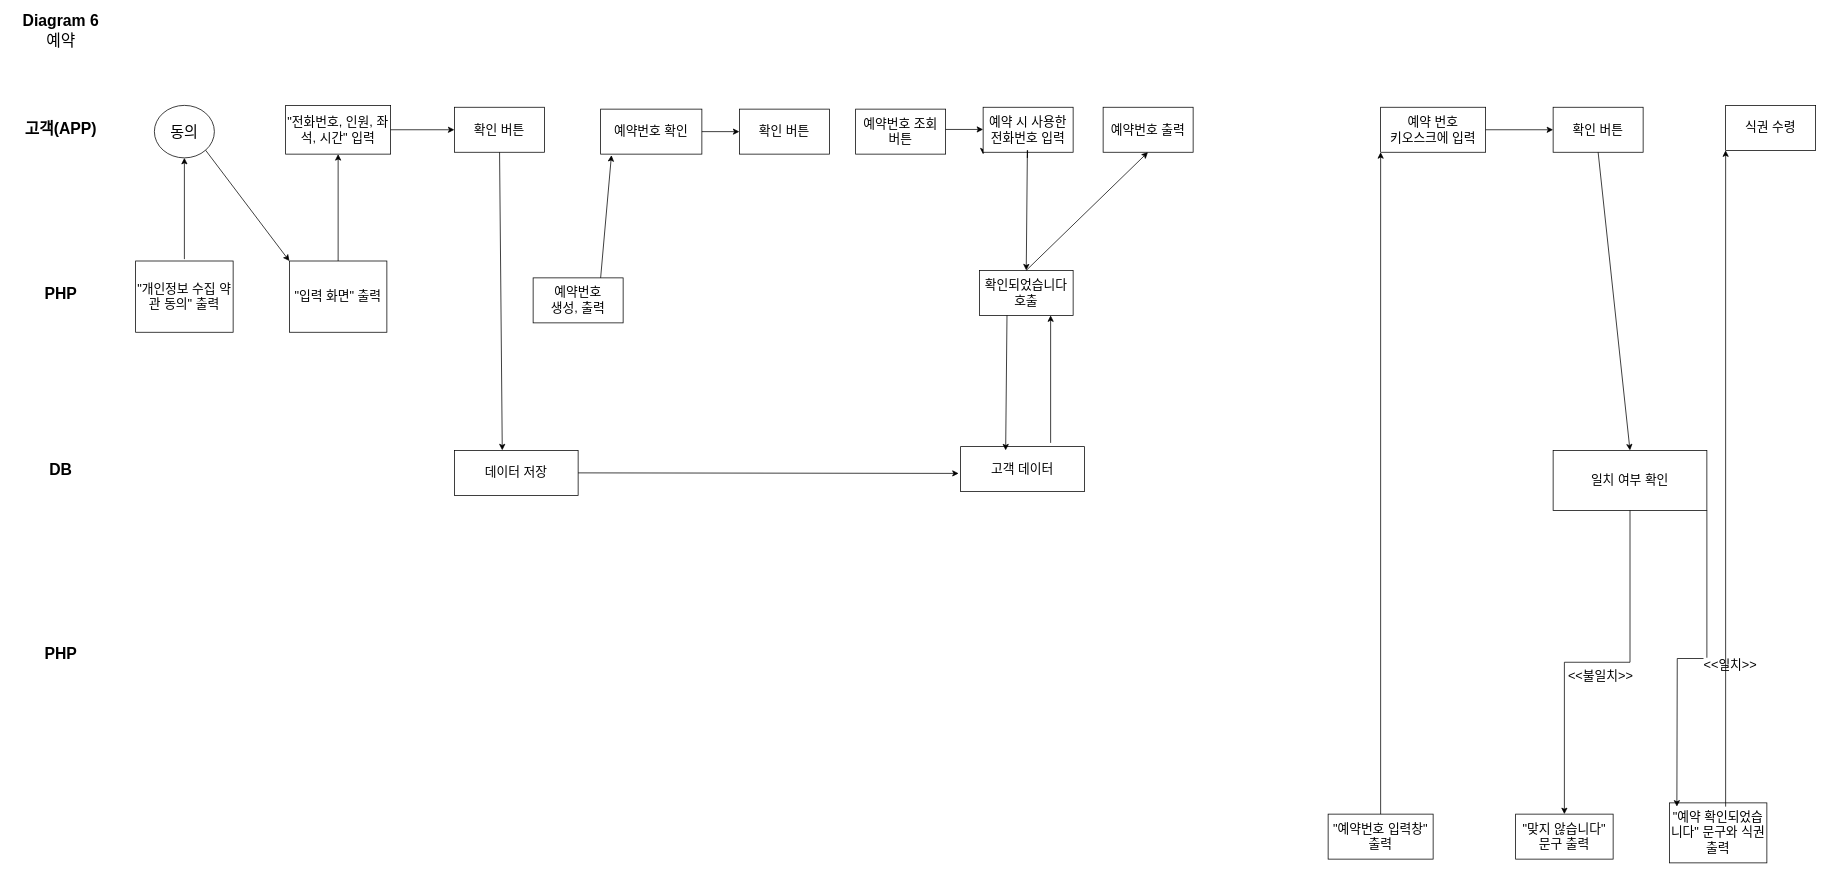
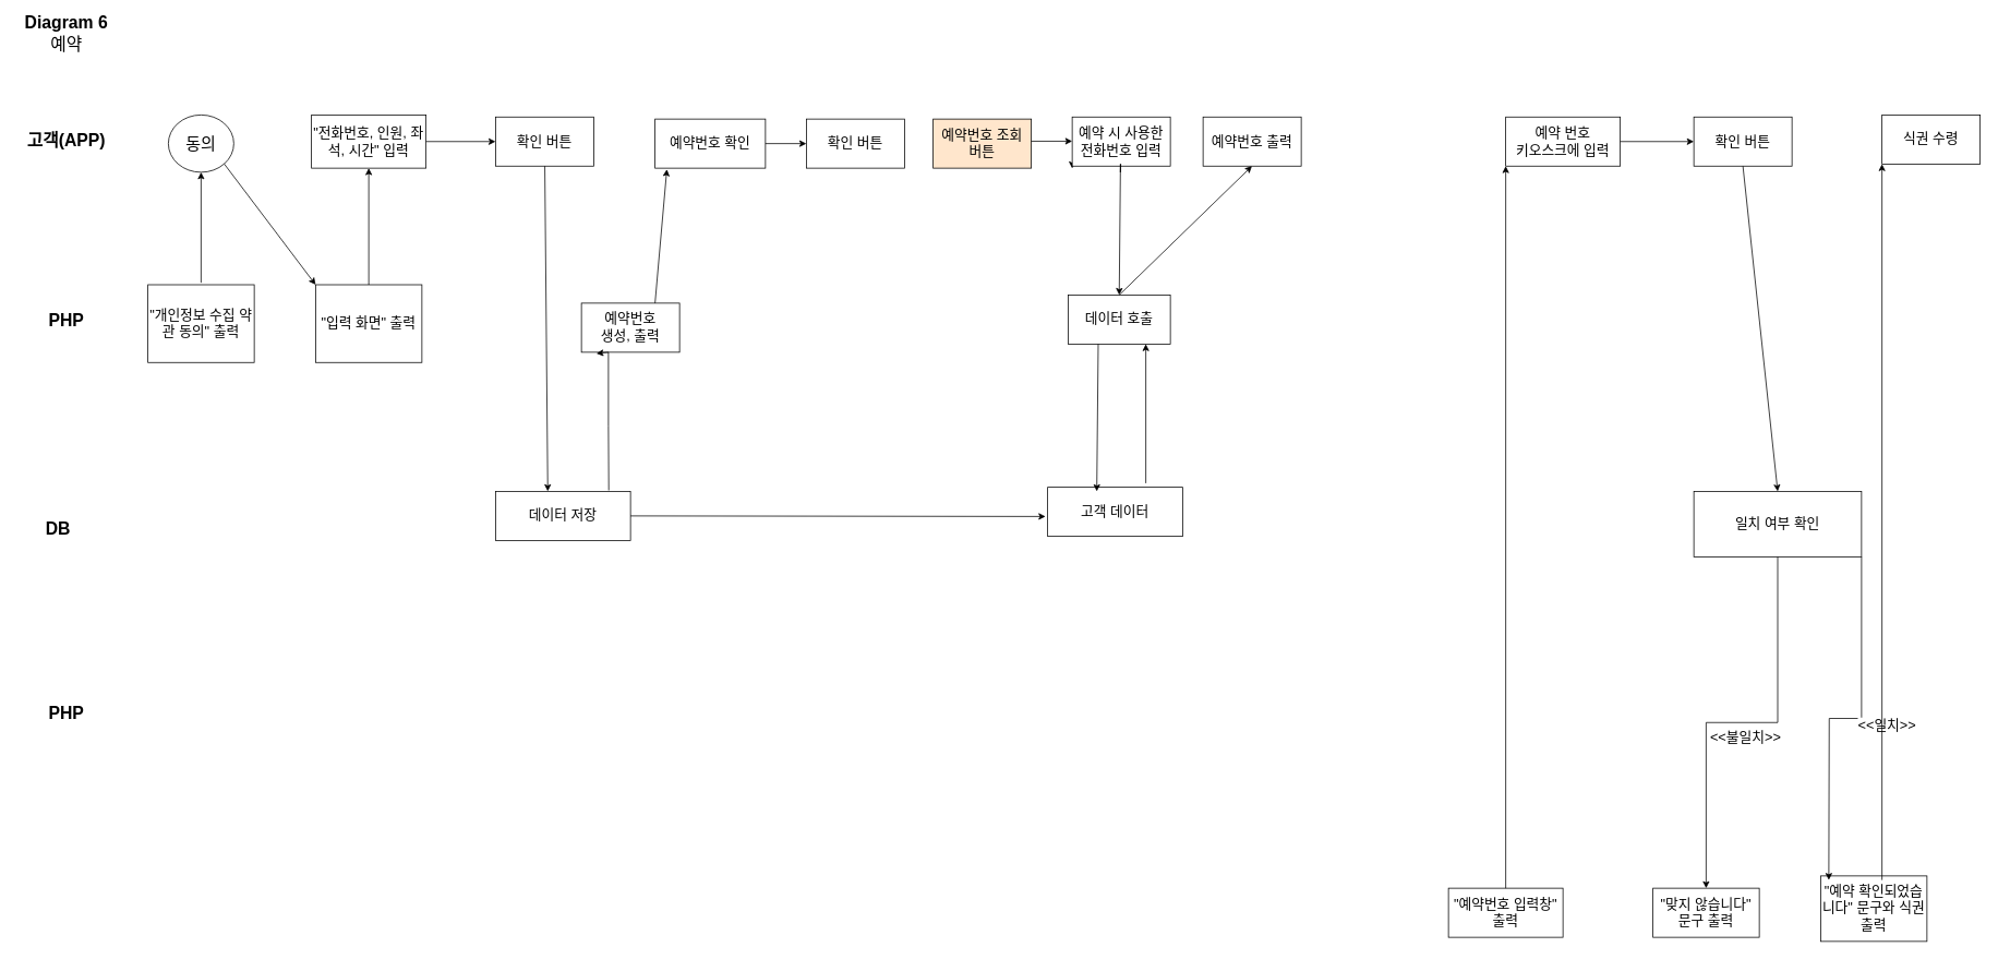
  <mxCell id="0" />
  <mxCell id="1" parent="0" />
  <mxCell id="2" value="&lt;font style=&quot;font-size: 21px&quot;&gt;&lt;b&gt;고객(APP)&lt;/b&gt;&lt;/font&gt;" style="text;html=1;align=center;verticalAlign=middle;resizable=0;points=[];autosize=1;strokeColor=none;fillColor=none;fontSize=13;" parent="1" vertex="1"><mxGeometry x="25" y="160" width="110" height="20" as="geometry" /></mxCell>
  <mxCell id="3" value="&lt;span style=&quot;font-size: 21px&quot;&gt;&lt;b&gt;PHP&lt;/b&gt;&lt;/span&gt;" style="text;html=1;align=center;verticalAlign=middle;resizable=0;points=[];autosize=1;strokeColor=none;fillColor=none;fontSize=13;" parent="1" vertex="1"><mxGeometry x="50" y="380" width="60" height="20" as="geometry" /></mxCell>
- <mxCell id="4" value="&lt;span style=&quot;font-size: 21px&quot;&gt;&lt;b&gt;DB&lt;/b&gt;&lt;/span&gt;" style="text;html=1;align=center;verticalAlign=middle;resizable=0;points=[];autosize=1;strokeColor=none;fillColor=none;fontSize=13;" parent="1" vertex="1"><mxGeometry x="55" y="615" width="50" height="20" as="geometry" /></mxCell>
+ <mxCell id="4" value="&lt;span style=&quot;font-size: 21px&quot;&gt;&lt;b&gt;DB&lt;/b&gt;&lt;/span&gt;" style="text;html=1;align=center;verticalAlign=middle;resizable=0;points=[];autosize=1;strokeColor=none;fillColor=none;fontSize=13;" parent="1" vertex="1"><mxGeometry x="45" y="635" width="50" height="20" as="geometry" /></mxCell>
  <mxCell id="5" value="&lt;font style=&quot;font-size: 21px&quot;&gt;&lt;b&gt;Diagram 6&lt;/b&gt;&lt;br&gt;예약&lt;br&gt;&lt;/font&gt;" style="text;html=1;align=center;verticalAlign=middle;resizable=0;points=[];autosize=1;strokeColor=none;fillColor=none;fontSize=13;" parent="1" vertex="1"><mxGeometry x="20" y="20" width="120" height="40" as="geometry" /></mxCell>
  <mxCell id="6" value="&lt;font style=&quot;font-size: 20px&quot;&gt;동의&lt;/font&gt;" style="ellipse;whiteSpace=wrap;html=1;fontSize=21;" parent="1" vertex="1"><mxGeometry x="205" y="140" width="80" height="70" as="geometry" /></mxCell>
  <mxCell id="7" value="&lt;font style=&quot;font-size: 17px&quot;&gt;&quot;개인정보 수집 약관 동의&quot; 출력&lt;/font&gt;" style="rounded=0;whiteSpace=wrap;html=1;fontSize=17;" parent="1" vertex="1"><mxGeometry x="180" y="347.5" width="130" height="95" as="geometry" /></mxCell>
  <mxCell id="8" value="" style="endArrow=classic;html=1;rounded=0;fontSize=17;entryX=0.5;entryY=1;entryDx=0;entryDy=0;" parent="1" target="6" edge="1"><mxGeometry width="50" height="50" relative="1" as="geometry"><mxPoint x="245" y="345" as="sourcePoint" /><mxPoint x="244.5" y="245" as="targetPoint" /></mxGeometry></mxCell>
  <mxCell id="9" value="&lt;font style=&quot;font-size: 17px&quot;&gt;&quot;입력 화면&quot; 출력&lt;/font&gt;" style="rounded=0;whiteSpace=wrap;html=1;fontSize=17;" parent="1" vertex="1"><mxGeometry x="385" y="347.5" width="130" height="95" as="geometry" /></mxCell>
  <mxCell id="10" value="" style="endArrow=classic;html=1;rounded=0;fontSize=17;entryX=0;entryY=0;entryDx=0;entryDy=0;exitX=1;exitY=1;exitDx=0;exitDy=0;" parent="1" source="6" target="9" edge="1"><mxGeometry width="50" height="50" relative="1" as="geometry"><mxPoint x="315" y="245" as="sourcePoint" /><mxPoint x="365" y="195" as="targetPoint" /></mxGeometry></mxCell>
  <mxCell id="11" value="&quot;전화번호, 인원, 좌석, 시간&quot; 입력" style="rounded=0;whiteSpace=wrap;html=1;fontSize=17;" parent="1" vertex="1"><mxGeometry x="380" y="140" width="140" height="65" as="geometry" /></mxCell>
  <mxCell id="12" value="" style="endArrow=classic;html=1;rounded=0;fontSize=17;entryX=0.5;entryY=1;entryDx=0;entryDy=0;exitX=0.5;exitY=0;exitDx=0;exitDy=0;" parent="1" source="9" target="11" edge="1"><mxGeometry width="50" height="50" relative="1" as="geometry"><mxPoint x="425" y="335" as="sourcePoint" /><mxPoint x="515" y="215" as="targetPoint" /></mxGeometry></mxCell>
  <mxCell id="13" value="확인 버튼" style="rounded=0;whiteSpace=wrap;html=1;fontSize=17;" parent="1" vertex="1"><mxGeometry x="605" y="142.5" width="120" height="60" as="geometry" /></mxCell>
  <mxCell id="14" value="데이터 저장" style="rounded=0;whiteSpace=wrap;html=1;fontSize=17;" parent="1" vertex="1"><mxGeometry x="605" y="600" width="165" height="60" as="geometry" /></mxCell>
  <mxCell id="15" value="" style="endArrow=classic;html=1;rounded=0;fontSize=17;entryX=0;entryY=0.5;entryDx=0;entryDy=0;exitX=1;exitY=0.5;exitDx=0;exitDy=0;" parent="1" source="11" target="13" edge="1"><mxGeometry width="50" height="50" relative="1" as="geometry"><mxPoint x="525" y="197.5" as="sourcePoint" /><mxPoint x="575" y="147.5" as="targetPoint" /></mxGeometry></mxCell>
  <mxCell id="16" value="" style="endArrow=classic;html=1;rounded=0;fontSize=17;entryX=0.387;entryY=-0.002;entryDx=0;entryDy=0;entryPerimeter=0;" parent="1" source="13" target="14" edge="1"><mxGeometry width="50" height="50" relative="1" as="geometry"><mxPoint x="665" y="205" as="sourcePoint" /><mxPoint x="670" y="600" as="targetPoint" /></mxGeometry></mxCell>
  <mxCell id="17" value="예약번호&lt;br&gt;생성, 출력" style="rounded=0;whiteSpace=wrap;html=1;fontSize=17;" parent="1" vertex="1"><mxGeometry x="710" y="370" width="120" height="60" as="geometry" /></mxCell>
+ <mxCell id="18" value="" style="endArrow=classic;html=1;rounded=0;fontSize=17;exitX=0.839;exitY=-0.02;exitDx=0;exitDy=0;entryX=0.153;entryY=1.026;entryDx=0;entryDy=0;exitPerimeter=0;entryPerimeter=0;" parent="1" source="14" target="17" edge="1"><mxGeometry width="50" height="50" relative="1" as="geometry"><mxPoint x="725" y="575" as="sourcePoint" /><mxPoint x="775" y="525" as="targetPoint" /><Array as="points"><mxPoint x="743" y="520" /><mxPoint x="743" y="430" /></Array></mxGeometry></mxCell>
  <mxCell id="19" value="예약번호 확인" style="rounded=0;whiteSpace=wrap;html=1;fontSize=17;" parent="1" vertex="1"><mxGeometry x="800" y="145" width="135" height="60" as="geometry" /></mxCell>
  <mxCell id="20" value="" style="endArrow=classic;html=1;rounded=0;fontSize=17;exitX=0.75;exitY=0;exitDx=0;exitDy=0;entryX=0.107;entryY=1.023;entryDx=0;entryDy=0;entryPerimeter=0;" parent="1" source="17" target="19" edge="1"><mxGeometry width="50" height="50" relative="1" as="geometry"><mxPoint x="815" y="335" as="sourcePoint" /><mxPoint x="865" y="285" as="targetPoint" /></mxGeometry></mxCell>
  <mxCell id="21" value="확인 버튼" style="rounded=0;whiteSpace=wrap;html=1;fontSize=17;" parent="1" vertex="1"><mxGeometry x="985" y="145" width="120" height="60" as="geometry" /></mxCell>
  <mxCell id="22" value="" style="endArrow=classic;html=1;rounded=0;fontSize=17;entryX=0;entryY=0.5;entryDx=0;entryDy=0;exitX=1;exitY=0.5;exitDx=0;exitDy=0;" parent="1" source="19" target="21" edge="1"><mxGeometry width="50" height="50" relative="1" as="geometry"><mxPoint x="915" y="265" as="sourcePoint" /><mxPoint x="965" y="215" as="targetPoint" /></mxGeometry></mxCell>
  <mxCell id="23" value="예약 번호 &lt;br&gt;키오스크에 입력" style="rounded=0;whiteSpace=wrap;html=1;fontSize=17;" parent="1" vertex="1"><mxGeometry x="1840" y="142.5" width="140" height="60" as="geometry" /></mxCell>
  <mxCell id="24" value="&lt;span style=&quot;font-size: 21px&quot;&gt;&lt;b&gt;PHP&lt;/b&gt;&lt;/span&gt;" style="text;html=1;align=center;verticalAlign=middle;resizable=0;points=[];autosize=1;strokeColor=none;fillColor=none;fontSize=13;" parent="1" vertex="1"><mxGeometry x="50" y="860" width="60" height="20" as="geometry" /></mxCell>
  <mxCell id="25" value="&quot;예약번호 입력창&quot; 출력" style="rounded=0;whiteSpace=wrap;html=1;fontSize=17;" parent="1" vertex="1"><mxGeometry x="1770" y="1085" width="140" height="60" as="geometry" /></mxCell>
  <mxCell id="26" value="" style="endArrow=classic;html=1;rounded=0;fontSize=17;exitX=0.5;exitY=0;exitDx=0;exitDy=0;entryX=0;entryY=1;entryDx=0;entryDy=0;" parent="1" source="25" target="23" edge="1"><mxGeometry width="50" height="50" relative="1" as="geometry"><mxPoint x="1550" y="645" as="sourcePoint" /><mxPoint x="1840" y="205" as="targetPoint" /></mxGeometry></mxCell>
  <mxCell id="27" value="일치 여부 확인" style="rounded=0;whiteSpace=wrap;html=1;fontSize=17;" parent="1" vertex="1"><mxGeometry x="2070" y="600" width="205" height="80" as="geometry" /></mxCell>
  <mxCell id="28" value="확인 버튼" style="rounded=0;whiteSpace=wrap;html=1;fontSize=17;" parent="1" vertex="1"><mxGeometry x="2070" y="142.5" width="120" height="60" as="geometry" /></mxCell>
  <mxCell id="29" value="" style="endArrow=classic;html=1;rounded=0;fontSize=17;entryX=0;entryY=0.5;entryDx=0;entryDy=0;exitX=1;exitY=0.5;exitDx=0;exitDy=0;" parent="1" source="23" target="28" edge="1"><mxGeometry width="50" height="50" relative="1" as="geometry"><mxPoint x="2050" y="155" as="sourcePoint" /><mxPoint x="2010" y="205" as="targetPoint" /></mxGeometry></mxCell>
  <mxCell id="30" value="" style="endArrow=classic;html=1;rounded=0;fontSize=17;entryX=0.5;entryY=0;entryDx=0;entryDy=0;exitX=0.5;exitY=1;exitDx=0;exitDy=0;" parent="1" source="28" target="27" edge="1"><mxGeometry width="50" height="50" relative="1" as="geometry"><mxPoint x="2040" y="420" as="sourcePoint" /><mxPoint x="2180" y="340" as="targetPoint" /></mxGeometry></mxCell>
  <mxCell id="31" value="&quot;예약 확인되었습니다&quot; 문구와 식권 출력" style="rounded=0;whiteSpace=wrap;html=1;fontSize=17;" parent="1" vertex="1"><mxGeometry x="2225" y="1070" width="130" height="80" as="geometry" /></mxCell>
  <mxCell id="32" value="&quot;맞지 않습니다&quot; 문구 출력" style="rounded=0;whiteSpace=wrap;html=1;fontSize=17;" parent="1" vertex="1"><mxGeometry x="2020" y="1085" width="130" height="60" as="geometry" /></mxCell>
  <mxCell id="33" value="" style="endArrow=classic;html=1;rounded=0;fontSize=17;entryX=0.5;entryY=0;entryDx=0;entryDy=0;exitX=0.5;exitY=1;exitDx=0;exitDy=0;edgeStyle=orthogonalEdgeStyle;" parent="1" source="27" target="32" edge="1"><mxGeometry width="50" height="50" relative="1" as="geometry"><mxPoint x="2070" y="825" as="sourcePoint" /><mxPoint x="2120" y="775" as="targetPoint" /></mxGeometry></mxCell>
  <mxCell id="34" value="&amp;lt;&amp;lt;불일치&amp;gt;&amp;gt;" style="edgeLabel;html=1;align=center;verticalAlign=middle;resizable=0;points=[];fontSize=17;" parent="33" vertex="1" connectable="0"><mxGeometry x="-0.607" y="-1" relative="1" as="geometry"><mxPoint x="-39" y="123" as="offset" /></mxGeometry></mxCell>
  <mxCell id="35" value="" style="endArrow=classic;html=1;rounded=0;fontSize=17;exitX=1;exitY=1;exitDx=0;exitDy=0;entryX=0.5;entryY=0;entryDx=0;entryDy=0;edgeStyle=orthogonalEdgeStyle;" parent="1" source="27" edge="1"><mxGeometry width="50" height="50" relative="1" as="geometry"><mxPoint x="2220" y="715" as="sourcePoint" /><mxPoint x="2235" y="1075" as="targetPoint" /></mxGeometry></mxCell>
  <mxCell id="36" value="&amp;lt;&amp;lt;일치&amp;gt;&amp;gt;" style="edgeLabel;html=1;align=center;verticalAlign=middle;resizable=0;points=[];fontSize=17;" parent="35" vertex="1" connectable="0"><mxGeometry x="-0.31" y="1" relative="1" as="geometry"><mxPoint x="29" y="56" as="offset" /></mxGeometry></mxCell>
  <mxCell id="37" value="식권 수령" style="rounded=0;whiteSpace=wrap;html=1;fontSize=17;" parent="1" vertex="1"><mxGeometry x="2300" y="140" width="120" height="60" as="geometry" /></mxCell>
  <mxCell id="38" value="" style="endArrow=classic;html=1;rounded=0;fontSize=17;exitX=1;exitY=0;exitDx=0;exitDy=0;entryX=0;entryY=1;entryDx=0;entryDy=0;" parent="1" target="37" edge="1"><mxGeometry width="50" height="50" relative="1" as="geometry"><mxPoint x="2300" y="1075" as="sourcePoint" /><mxPoint x="2350" y="1005" as="targetPoint" /></mxGeometry></mxCell>
- <mxCell id="39" value="예약번호 조회&lt;br&gt;버튼" style="rounded=0;whiteSpace=wrap;html=1;fontSize=17;" parent="1" vertex="1"><mxGeometry x="1140" y="145" width="120" height="60" as="geometry" /></mxCell>
+ <mxCell id="39" value="예약번호 조회&lt;br&gt;버튼" style="rounded=0;whiteSpace=wrap;html=1;fontSize=17;fillColor=#ffe6cc;" parent="1" vertex="1"><mxGeometry x="1140" y="145" width="120" height="60" as="geometry" /></mxCell>
  <mxCell id="40" value="" style="endArrow=classic;html=1;rounded=0;fontSize=17;entryX=0;entryY=0.5;entryDx=0;entryDy=0;exitX=1;exitY=0.5;exitDx=0;exitDy=0;" parent="1" edge="1"><mxGeometry width="50" height="50" relative="1" as="geometry"><mxPoint x="1260" y="172.1" as="sourcePoint" /><mxPoint x="1310" y="172.1" as="targetPoint" /></mxGeometry></mxCell>
  <mxCell id="41" style="edgeStyle=orthogonalEdgeStyle;rounded=0;orthogonalLoop=1;jettySize=auto;html=1;exitX=0;exitY=1;exitDx=0;exitDy=0;fontSize=17;" parent="1" source="42" edge="1"><mxGeometry relative="1" as="geometry"><mxPoint x="1310" y="205.333" as="targetPoint" /></mxGeometry></mxCell>
  <mxCell id="42" value="예약 시 사용한 전화번호 입력" style="rounded=0;whiteSpace=wrap;html=1;fontSize=17;" parent="1" vertex="1"><mxGeometry x="1310" y="142.5" width="120" height="60" as="geometry" /></mxCell>
- <mxCell id="43" value="확인되었습니다 호출" style="rounded=0;whiteSpace=wrap;html=1;fontSize=17;" parent="1" vertex="1"><mxGeometry x="1305" y="360" width="125" height="60" as="geometry" /></mxCell>
+ <mxCell id="43" value="데이터 호출" style="rounded=0;whiteSpace=wrap;html=1;fontSize=17;" parent="1" vertex="1"><mxGeometry x="1305" y="360" width="125" height="60" as="geometry" /></mxCell>
  <mxCell id="44" value="" style="endArrow=classic;html=1;rounded=0;fontSize=17;exitX=0.75;exitY=0;exitDx=0;exitDy=0;entryX=0.5;entryY=0;entryDx=0;entryDy=0;" parent="1" target="43" edge="1"><mxGeometry width="50" height="50" relative="1" as="geometry"><mxPoint x="1369.33" y="200" as="sourcePoint" /><mxPoint x="1369.44" y="330" as="targetPoint" /><Array as="points"><mxPoint x="1369" y="210" /><mxPoint x="1369" y="200" /></Array></mxGeometry></mxCell>
  <mxCell id="45" value="고객 데이터" style="rounded=0;whiteSpace=wrap;html=1;fontSize=17;" parent="1" vertex="1"><mxGeometry x="1280" y="595" width="165" height="60" as="geometry" /></mxCell>
  <mxCell id="46" value="" style="endArrow=classic;html=1;rounded=0;fontSize=17;exitX=0.75;exitY=0;exitDx=0;exitDy=0;entryX=0.364;entryY=0.083;entryDx=0;entryDy=0;entryPerimeter=0;" parent="1" target="45" edge="1"><mxGeometry width="50" height="50" relative="1" as="geometry"><mxPoint x="1341.83" y="420" as="sourcePoint" /><mxPoint x="1340" y="580" as="targetPoint" /></mxGeometry></mxCell>
  <mxCell id="47" value="" style="endArrow=classic;html=1;rounded=0;fontSize=17;" parent="1" edge="1"><mxGeometry width="50" height="50" relative="1" as="geometry"><mxPoint x="1400" y="590" as="sourcePoint" /><mxPoint x="1400" y="420" as="targetPoint" /></mxGeometry></mxCell>
  <mxCell id="48" value="" style="endArrow=classic;html=1;rounded=0;fontSize=17;entryX=-0.016;entryY=0.595;entryDx=0;entryDy=0;exitX=1;exitY=0.5;exitDx=0;exitDy=0;entryPerimeter=0;" parent="1" source="14" target="45" edge="1"><mxGeometry width="50" height="50" relative="1" as="geometry"><mxPoint x="1030.001" y="431.31" as="sourcePoint" /><mxPoint x="1033.585" y="828.69" as="targetPoint" /></mxGeometry></mxCell>
  <mxCell id="49" value="예약번호 출력" style="rounded=0;whiteSpace=wrap;html=1;fontSize=17;" parent="1" vertex="1"><mxGeometry x="1470" y="142.5" width="120" height="60" as="geometry" /></mxCell>
  <mxCell id="50" value="" style="endArrow=classic;html=1;rounded=0;fontSize=17;exitX=0.5;exitY=0;exitDx=0;exitDy=0;" parent="1" source="43" edge="1"><mxGeometry width="50" height="50" relative="1" as="geometry"><mxPoint x="1529.7" y="372.5" as="sourcePoint" /><mxPoint x="1529.7" y="202.5" as="targetPoint" /></mxGeometry></mxCell>
